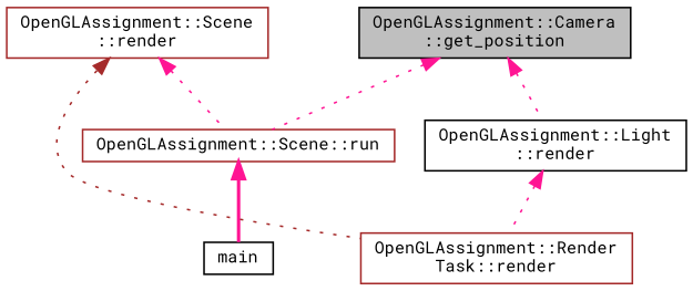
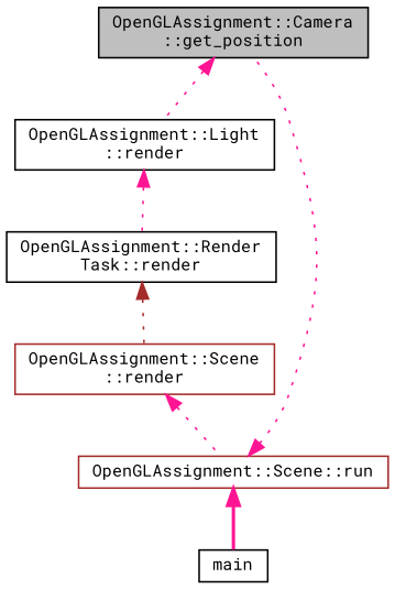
  digraph {
    fontname="Roboto Mono"
    rankdir=TB
    node [color=black fillcolor=white fontname="Roboto Mono" fontsize=10 shape=record style=filled]
    edge [color=deeppink dir=back fontname="Roboto Mono" fontsize=10 labelfontname=Helvetica labelfontsize=10 style=dotted]
    n1 [fillcolor=grey75 fontcolor=black height=0.2 label="OpenGLAssignment::Camera\l::get_position" width=0.4]
    n2 [height=0.2 label="OpenGLAssignment::Light\l::render" width=0.4]
    n3 [color=brown height=0.2 label="OpenGLAssignment::Scene::run" width=0.4]
-   n4 [color=brown height=0.2 label="OpenGLAssignment::Render\lTask::render" width=0.4]
+   n4 [height=0.2 label="OpenGLAssignment::Render\lTask::render" width=0.4]
    n5 [height=0.2 label=main width=0.4]
    n6 [color=brown height=0.2 label="OpenGLAssignment::Scene\l::render" width=0.4]
    n1 -> n2
-   n1 -> n3
+   n3 -> n1
    n2 -> n4
    n3 -> n5 [style=bold]
-   n6 -> n4 [color=brown]
+   n4 -> n6 [color=brown]
    n6 -> n3
  }
